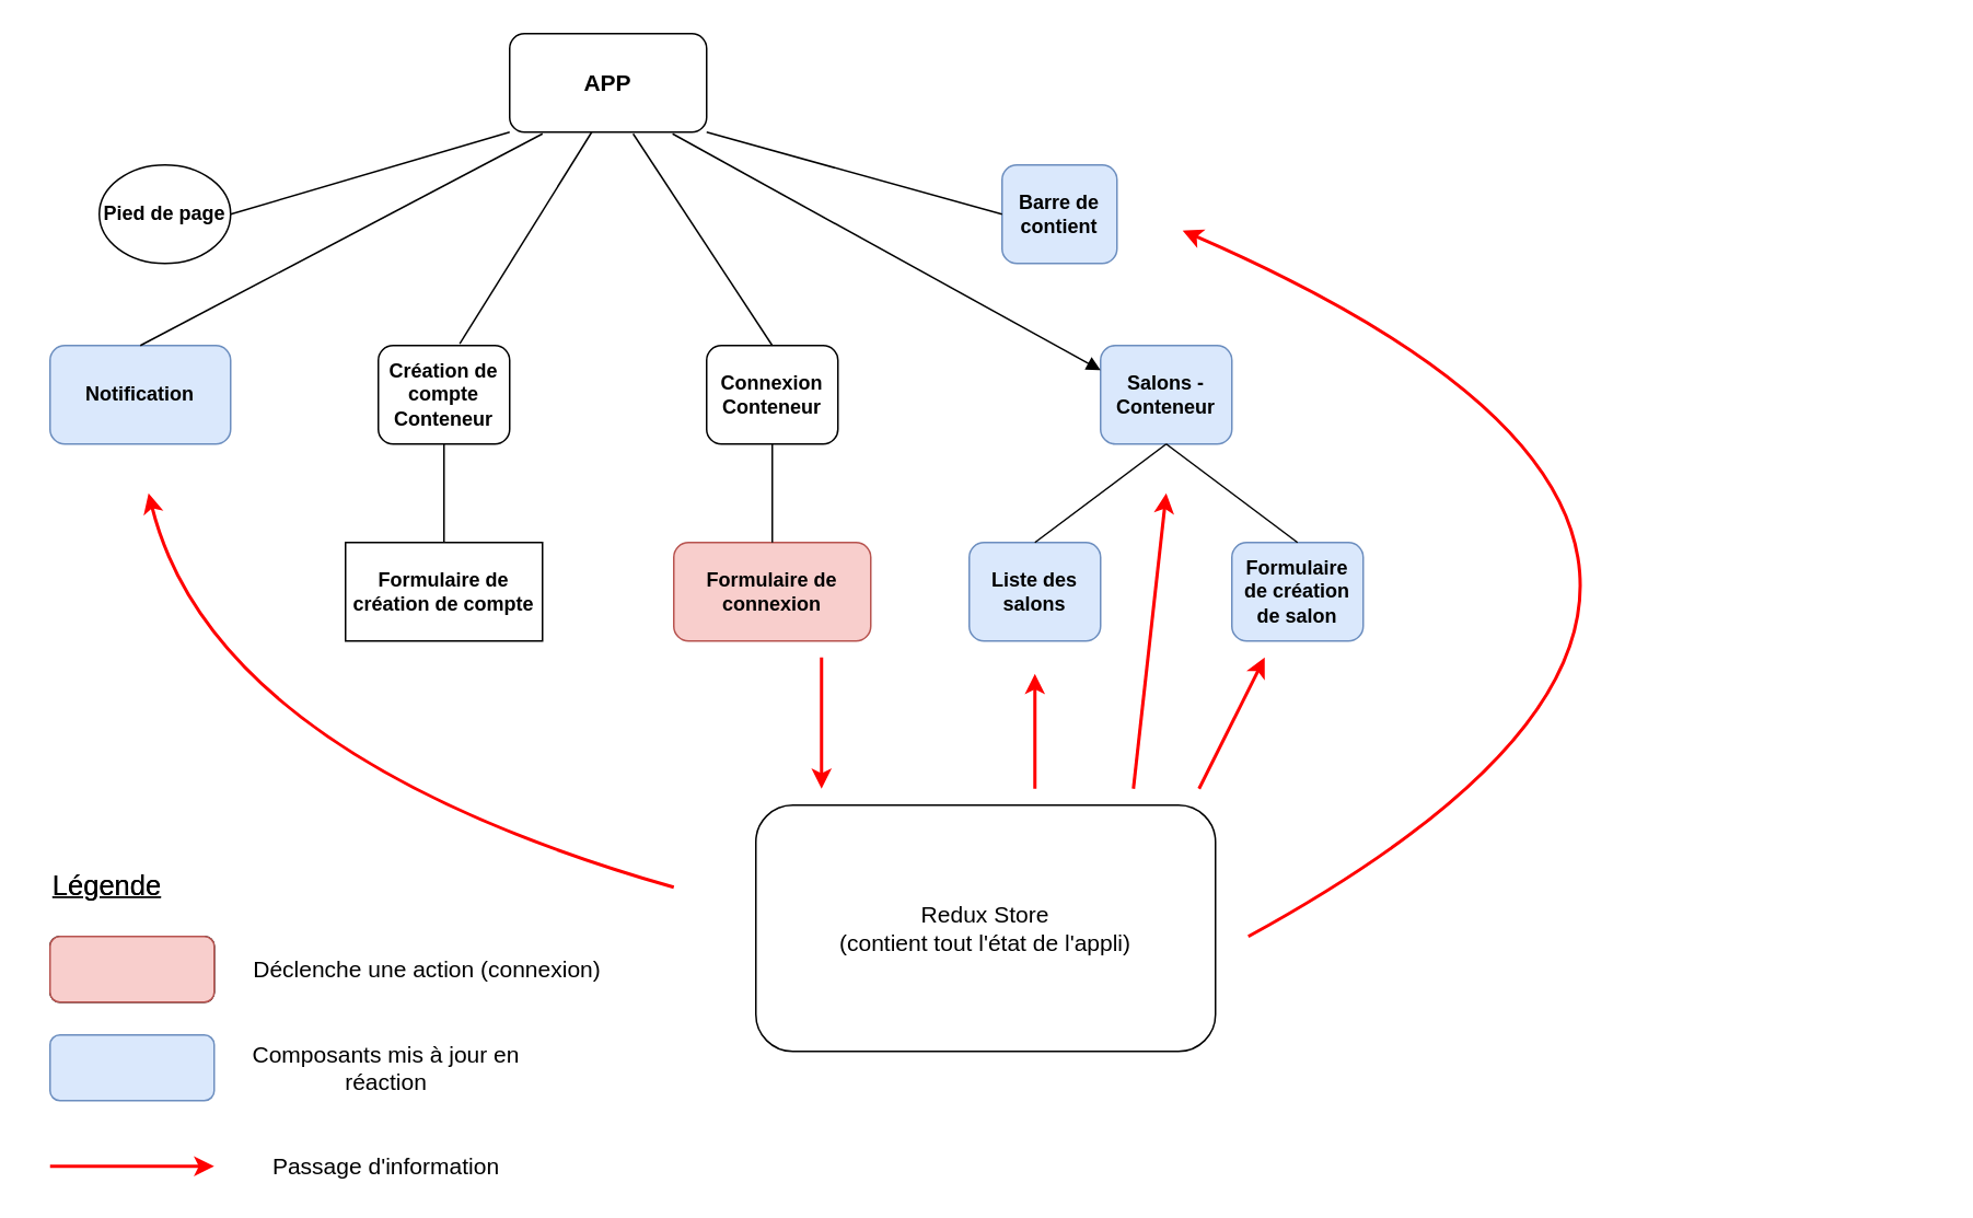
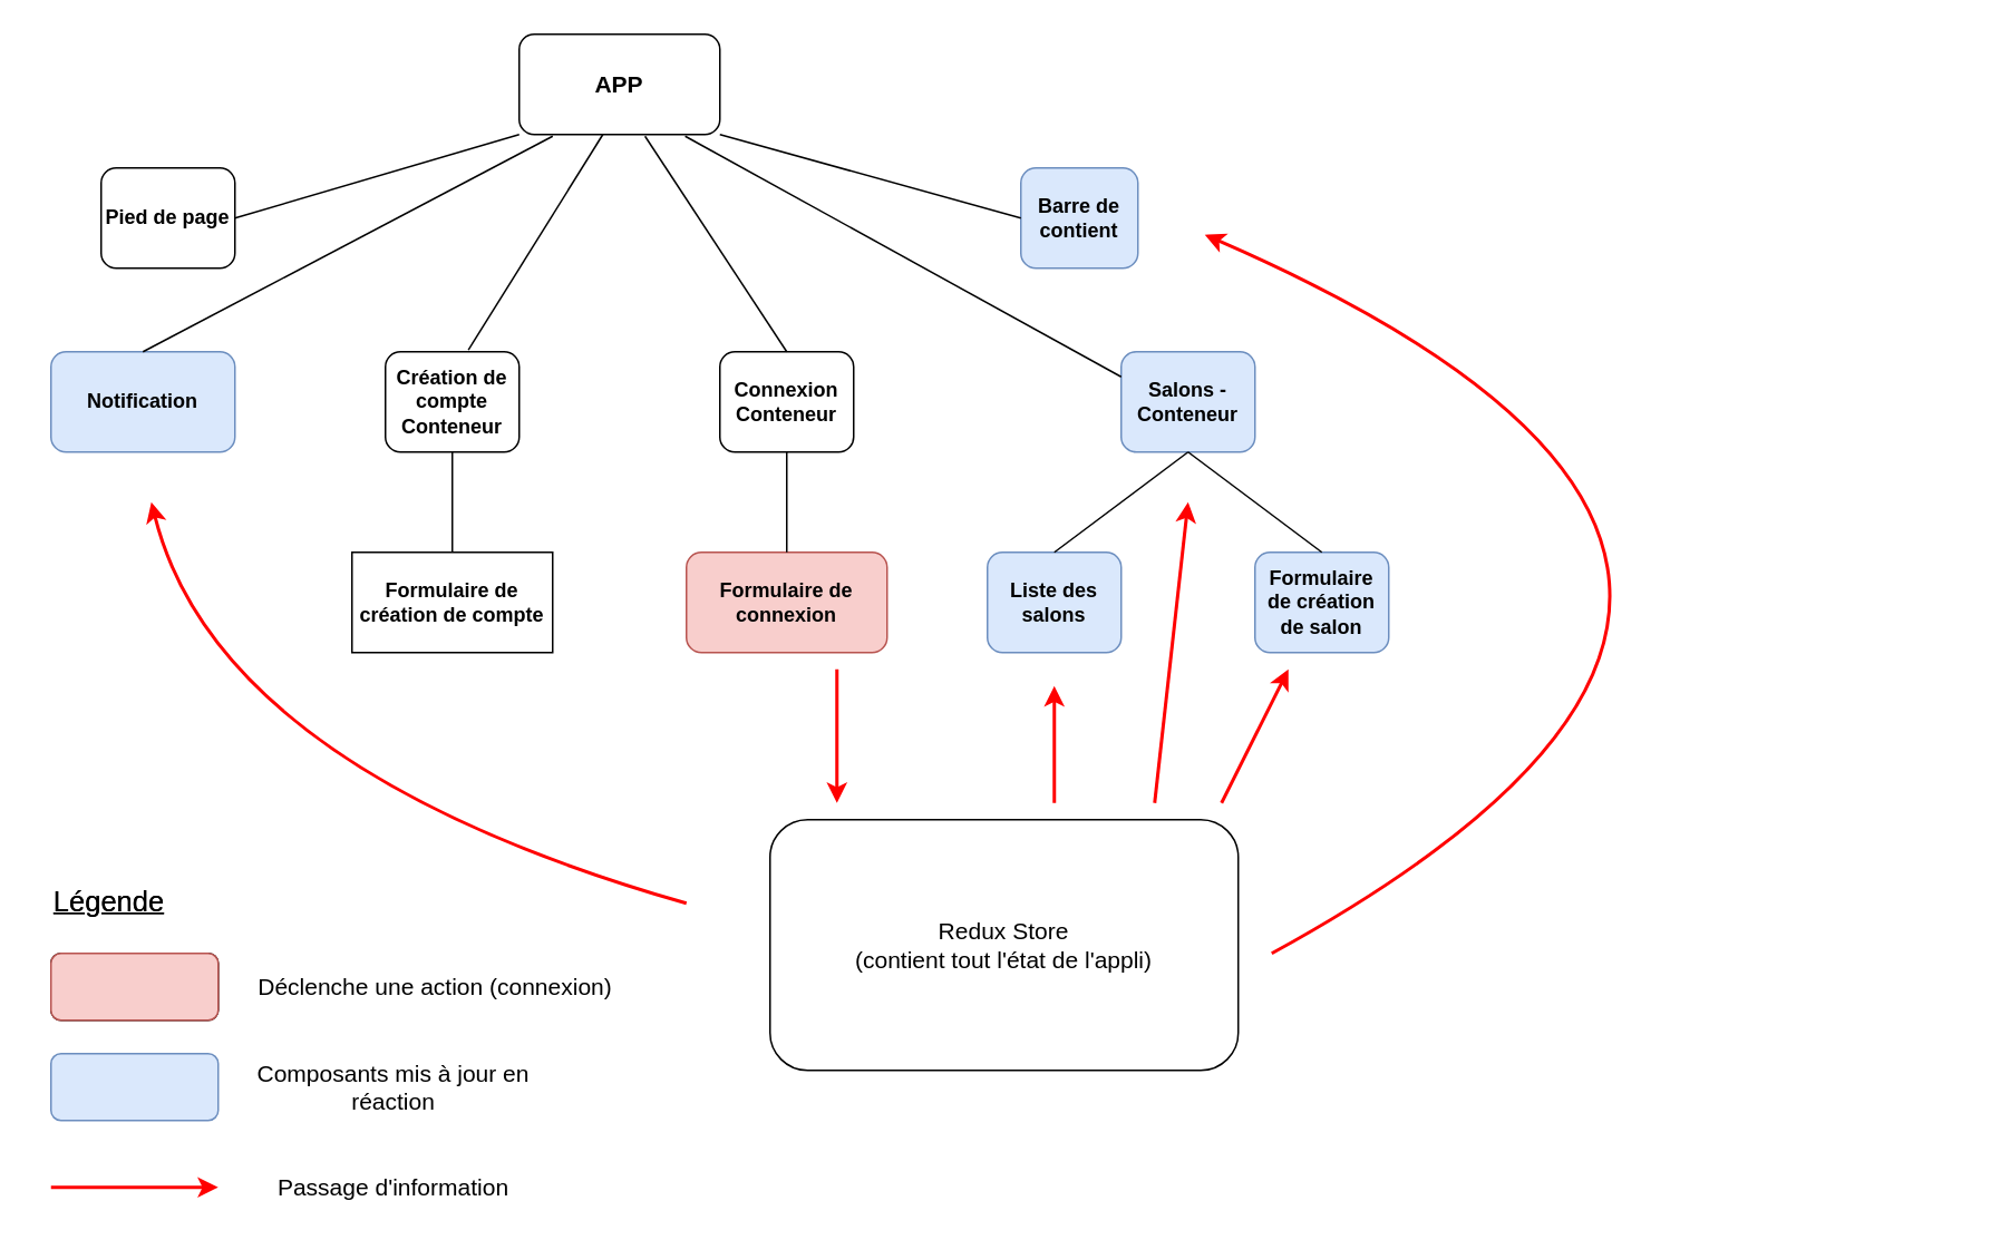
  <mxCell id="0" />
  <mxCell id="1" parent="0" />
  <mxCell id="2" value="&lt;b&gt;&lt;font style=&quot;font-size: 14px&quot;&gt;APP&lt;/font&gt;&lt;/b&gt;" style="whiteSpace=wrap;html=1;rounded=1;" parent="1" vertex="1"><mxGeometry x="310" y="20" width="120" height="60" as="geometry" /></mxCell>
  <mxCell id="3" value="&lt;b&gt;&lt;font style=&quot;font-size: 12px&quot;&gt;Barre de contient&lt;/font&gt;&lt;/b&gt;" style="whiteSpace=wrap;html=1;rounded=1;fillColor=#dae8fc;strokeColor=#6c8ebf;" parent="1" vertex="1"><mxGeometry x="610" y="100" width="70" height="60" as="geometry" /></mxCell>
- <mxCell id="4" value="&lt;b&gt;&lt;font style=&quot;font-size: 12px&quot;&gt;Pied de page&lt;/font&gt;&lt;/b&gt;" style="ellipse;whiteSpace=wrap;html=1;" parent="1" vertex="1"><mxGeometry x="60" y="100" width="80" height="60" as="geometry" /></mxCell>
+ <mxCell id="4" value="&lt;b&gt;&lt;font style=&quot;font-size: 12px&quot;&gt;Pied de page&lt;/font&gt;&lt;/b&gt;" style="whiteSpace=wrap;html=1;rounded=1;" parent="1" vertex="1"><mxGeometry x="60" y="100" width="80" height="60" as="geometry" /></mxCell>
  <mxCell id="5" value="&lt;b&gt;&lt;font style=&quot;font-size: 12px&quot;&gt;Salons - Conteneur&lt;/font&gt;&lt;/b&gt;" style="whiteSpace=wrap;html=1;rounded=1;fillColor=#dae8fc;strokeColor=#6c8ebf;" parent="1" vertex="1"><mxGeometry x="670" y="210" width="80" height="60" as="geometry" /></mxCell>
  <mxCell id="6" value="&lt;font size=&quot;1&quot;&gt;&lt;b style=&quot;font-size: 12px&quot;&gt;Formulaire de création de salon&lt;/b&gt;&lt;/font&gt;" style="whiteSpace=wrap;html=1;rounded=1;fillColor=#dae8fc;strokeColor=#6c8ebf;" parent="1" vertex="1"><mxGeometry x="750" y="330" width="80" height="60" as="geometry" /></mxCell>
  <mxCell id="7" value="&lt;b&gt;&lt;font style=&quot;font-size: 12px&quot;&gt;Liste des salons&lt;/font&gt;&lt;/b&gt;" style="whiteSpace=wrap;html=1;rounded=1;fillColor=#dae8fc;strokeColor=#6c8ebf;" parent="1" vertex="1"><mxGeometry x="590" y="330" width="80" height="60" as="geometry" /></mxCell>
  <mxCell id="8" value="&lt;b&gt;Connexion Conteneur&lt;br&gt;&lt;/b&gt;" style="whiteSpace=wrap;html=1;rounded=1;" parent="1" vertex="1"><mxGeometry x="430" y="210" width="80" height="60" as="geometry" /></mxCell>
  <mxCell id="9" value="&lt;b&gt;Création de compte Conteneur&lt;br&gt;&lt;/b&gt;" style="whiteSpace=wrap;html=1;rounded=1;" parent="1" vertex="1"><mxGeometry x="230" y="210" width="80" height="60" as="geometry" /></mxCell>
  <mxCell id="10" value="&lt;b&gt;Formulaire de connexion&lt;/b&gt;" style="whiteSpace=wrap;html=1;rounded=1;fillColor=#f8cecc;strokeColor=#b85450;" parent="1" vertex="1"><mxGeometry x="410" y="330" width="120" height="60" as="geometry" /></mxCell>
  <mxCell id="11" value="&lt;b&gt;Formulaire de création de compte&lt;/b&gt;" style="whiteSpace=wrap;html=1;rounded=0;" parent="1" vertex="1"><mxGeometry x="210" y="330" width="120" height="60" as="geometry" /></mxCell>
  <mxCell id="12" value="&lt;b&gt;Notification&lt;/b&gt;" style="whiteSpace=wrap;html=1;rounded=1;fillColor=#dae8fc;strokeColor=#6c8ebf;" parent="1" vertex="1"><mxGeometry x="30" y="210" width="110" height="60" as="geometry" /></mxCell>
  <mxCell id="13" value="" style="endArrow=none;html=1;strokeWidth=1;entryX=0;entryY=1;entryDx=0;entryDy=0;exitX=1;exitY=0.5;exitDx=0;exitDy=0;curved=1;" parent="1" source="4" target="2" edge="1"><mxGeometry width="50" height="50" relative="1" as="geometry"><mxPoint x="220" y="110" as="sourcePoint" /><mxPoint x="270" y="60" as="targetPoint" /></mxGeometry></mxCell>
  <mxCell id="14" value="" style="endArrow=none;html=1;strokeWidth=1;exitX=0.62;exitY=-0.017;exitDx=0;exitDy=0;exitPerimeter=0;curved=1;" parent="1" source="9" edge="1"><mxGeometry width="50" height="50" relative="1" as="geometry"><mxPoint x="310" y="130" as="sourcePoint" /><mxPoint x="360" y="80" as="targetPoint" /></mxGeometry></mxCell>
  <mxCell id="15" value="" style="endArrow=none;html=1;strokeWidth=1;exitX=0.5;exitY=0;exitDx=0;exitDy=0;entryX=0.167;entryY=1.017;entryDx=0;entryDy=0;entryPerimeter=0;curved=1;" parent="1" source="12" target="2" edge="1"><mxGeometry width="50" height="50" relative="1" as="geometry"><mxPoint x="300" y="130" as="sourcePoint" /><mxPoint x="350" y="80" as="targetPoint" /></mxGeometry></mxCell>
  <mxCell id="16" value="" style="endArrow=none;html=1;strokeWidth=1;exitX=0.5;exitY=0;exitDx=0;exitDy=0;entryX=0.5;entryY=1;entryDx=0;entryDy=0;curved=1;" parent="1" source="11" target="9" edge="1"><mxGeometry width="50" height="50" relative="1" as="geometry"><mxPoint x="250" y="320" as="sourcePoint" /><mxPoint x="300" y="270" as="targetPoint" /></mxGeometry></mxCell>
  <mxCell id="17" value="" style="endArrow=none;html=1;strokeWidth=1;entryX=0.627;entryY=1.017;entryDx=0;entryDy=0;exitX=0.5;exitY=0;exitDx=0;exitDy=0;entryPerimeter=0;curved=1;" parent="1" source="8" target="2" edge="1"><mxGeometry width="50" height="50" relative="1" as="geometry"><mxPoint x="370" y="130" as="sourcePoint" /><mxPoint x="420" y="80" as="targetPoint" /></mxGeometry></mxCell>
  <mxCell id="18" value="" style="endArrow=none;html=1;strokeWidth=1;exitX=0.5;exitY=0;exitDx=0;exitDy=0;entryX=0.5;entryY=1;entryDx=0;entryDy=0;curved=1;" parent="1" source="10" target="8" edge="1"><mxGeometry width="50" height="50" relative="1" as="geometry"><mxPoint x="410" y="320" as="sourcePoint" /><mxPoint x="460" y="270" as="targetPoint" /></mxGeometry></mxCell>
  <mxCell id="19" value="" style="endArrow=none;html=1;strokeWidth=1;exitX=1;exitY=1;exitDx=0;exitDy=0;entryX=0;entryY=0.5;entryDx=0;entryDy=0;curved=1;" parent="1" source="2" target="3" edge="1"><mxGeometry width="50" height="50" relative="1" as="geometry"><mxPoint x="430" y="130" as="sourcePoint" /><mxPoint x="480" y="80" as="targetPoint" /></mxGeometry></mxCell>
- <mxCell id="20" value="" style="endArrow=block;html=1;strokeWidth=1;entryX=0;entryY=0.25;entryDx=0;entryDy=0;exitX=0.827;exitY=1.017;exitDx=0;exitDy=0;exitPerimeter=0;curved=1;" parent="1" source="2" target="5" edge="1"><mxGeometry width="50" height="50" relative="1" as="geometry"><mxPoint x="400" y="130" as="sourcePoint" /><mxPoint x="450" y="80" as="targetPoint" /></mxGeometry></mxCell>
+ <mxCell id="20" value="" style="endArrow=none;html=1;strokeWidth=1;entryX=0;entryY=0.25;entryDx=0;entryDy=0;exitX=0.827;exitY=1.017;exitDx=0;exitDy=0;exitPerimeter=0;curved=1;" parent="1" source="2" target="5" edge="1"><mxGeometry width="50" height="50" relative="1" as="geometry"><mxPoint x="400" y="130" as="sourcePoint" /><mxPoint x="450" y="80" as="targetPoint" /></mxGeometry></mxCell>
  <mxCell id="21" value="" style="endArrow=none;html=1;strokeWidth=1;exitX=0.5;exitY=0;exitDx=0;exitDy=0;entryX=0.5;entryY=1;entryDx=0;entryDy=0;curved=1;" parent="1" source="7" target="5" edge="1"><mxGeometry width="50" height="50" relative="1" as="geometry"><mxPoint x="670" y="320" as="sourcePoint" /><mxPoint x="720" y="270" as="targetPoint" /></mxGeometry></mxCell>
  <mxCell id="22" value="" style="endArrow=none;html=1;strokeWidth=1;entryX=0.5;entryY=0;entryDx=0;entryDy=0;curved=1;" parent="1" target="6" edge="1"><mxGeometry width="50" height="50" relative="1" as="geometry"><mxPoint x="710" y="270" as="sourcePoint" /><mxPoint x="760" y="270" as="targetPoint" /></mxGeometry></mxCell>
  <mxCell id="23" value="&lt;font style=&quot;font-size: 17px&quot;&gt;&lt;u&gt;Légende&lt;/u&gt;&lt;/font&gt;" style="text;html=1;strokeColor=none;fillColor=none;align=center;verticalAlign=middle;whiteSpace=wrap;rounded=1;" parent="1" vertex="1"><mxGeometry x="20" y="530" width="90" height="20" as="geometry" /></mxCell>
  <mxCell id="24" value="" style="whiteSpace=wrap;html=1;rounded=1;" parent="1" vertex="1"><mxGeometry x="30" y="570" width="100" height="40" as="geometry" /></mxCell>
  <mxCell id="25" value="&lt;span style=&quot;font-size: 14px&quot;&gt;Déclenche une action (connexion)&lt;/span&gt;" style="text;html=1;strokeColor=none;fillColor=none;align=center;verticalAlign=middle;whiteSpace=wrap;rounded=1;" parent="1" vertex="1"><mxGeometry x="150" y="580" width="220" height="20" as="geometry" /></mxCell>
  <mxCell id="26" value="" style="whiteSpace=wrap;html=1;rounded=1;fillColor=#dae8fc;strokeColor=#6c8ebf;" parent="1" vertex="1"><mxGeometry x="30" y="630" width="100" height="40" as="geometry" /></mxCell>
  <mxCell id="27" value="&lt;span style=&quot;font-size: 14px&quot;&gt;Composants mis à jour en réaction&lt;/span&gt;" style="text;html=1;strokeColor=none;fillColor=none;align=center;verticalAlign=middle;whiteSpace=wrap;rounded=1;" parent="1" vertex="1"><mxGeometry x="150" y="640" width="170" height="20" as="geometry" /></mxCell>
  <mxCell id="28" value="" style="endArrow=classic;html=1;strokeWidth=2;curved=1;fillColor=#f8cecc;strokeColor=#FF0000;" parent="1" edge="1"><mxGeometry width="50" height="50" relative="1" as="geometry"><mxPoint x="30" y="710" as="sourcePoint" /><mxPoint x="130" y="710" as="targetPoint" /></mxGeometry></mxCell>
  <mxCell id="29" value="&lt;span style=&quot;font-size: 14px&quot;&gt;Passage d'information&lt;/span&gt;" style="text;html=1;strokeColor=none;fillColor=none;align=center;verticalAlign=middle;whiteSpace=wrap;rounded=1;" parent="1" vertex="1"><mxGeometry x="150" y="700" width="170" height="20" as="geometry" /></mxCell>
  <mxCell id="30" value="&lt;font style=&quot;font-size: 17px&quot;&gt;&lt;u&gt;Légende&lt;/u&gt;&lt;/font&gt;" style="text;html=1;strokeColor=none;fillColor=none;align=center;verticalAlign=middle;whiteSpace=wrap;rounded=1;" vertex="1" parent="1"><mxGeometry x="20" y="530" width="90" height="20" as="geometry" /></mxCell>
  <mxCell id="31" value="" style="whiteSpace=wrap;html=1;rounded=1;fillColor=#f8cecc;strokeColor=#b85450;" vertex="1" parent="1"><mxGeometry x="30" y="570" width="100" height="40" as="geometry" /></mxCell>
  <mxCell id="32" style="edgeStyle=none;orthogonalLoop=1;jettySize=auto;html=1;strokeWidth=2;curved=1;strokeColor=#FF0000;" edge="1" parent="1"><mxGeometry relative="1" as="geometry"><mxPoint x="410" y="540" as="sourcePoint" /><mxPoint x="90" y="300" as="targetPoint" /><Array as="points"><mxPoint x="130" y="460" /></Array></mxGeometry></mxCell>
  <mxCell id="33" style="edgeStyle=none;orthogonalLoop=1;jettySize=auto;html=1;strokeWidth=2;endSize=6;curved=1;strokeColor=#FF0000;" edge="1" parent="1"><mxGeometry relative="1" as="geometry"><mxPoint x="760" y="570" as="sourcePoint" /><mxPoint x="720" y="140" as="targetPoint" /><Array as="points"><mxPoint x="1180" y="340" /></Array></mxGeometry></mxCell>
  <mxCell id="34" style="edgeStyle=none;orthogonalLoop=1;jettySize=auto;html=1;strokeWidth=2;curved=1;strokeColor=#FF0000;" edge="1" parent="1"><mxGeometry relative="1" as="geometry"><mxPoint x="630" y="480" as="sourcePoint" /><mxPoint x="630" y="410" as="targetPoint" /></mxGeometry></mxCell>
  <mxCell id="35" style="edgeStyle=none;orthogonalLoop=1;jettySize=auto;html=1;strokeWidth=2;curved=1;strokeColor=#FF0000;" edge="1" parent="1"><mxGeometry relative="1" as="geometry"><mxPoint x="730" y="480" as="sourcePoint" /><mxPoint x="770" y="400" as="targetPoint" /></mxGeometry></mxCell>
  <mxCell id="36" style="edgeStyle=none;orthogonalLoop=1;jettySize=auto;html=1;strokeWidth=2;curved=1;strokeColor=#FF0000;" edge="1" parent="1"><mxGeometry relative="1" as="geometry"><mxPoint x="710" y="300" as="targetPoint" /><mxPoint x="690" y="480" as="sourcePoint" /></mxGeometry></mxCell>
  <mxCell id="37" value="&lt;font style=&quot;font-size: 14px&quot;&gt;Redux Store&lt;br&gt;(contient tout l'état de l'appli)&lt;br&gt;&lt;/font&gt;" style="whiteSpace=wrap;html=1;rounded=1;" vertex="1" parent="1"><mxGeometry x="460" y="490" width="280" height="150" as="geometry" /></mxCell>
  <mxCell id="38" value="" style="endArrow=classic;html=1;strokeColor=#FF0000;strokeWidth=2;" edge="1" parent="1"><mxGeometry width="50" height="50" relative="1" as="geometry"><mxPoint x="500" y="400" as="sourcePoint" /><mxPoint x="500" y="480" as="targetPoint" /></mxGeometry></mxCell>
